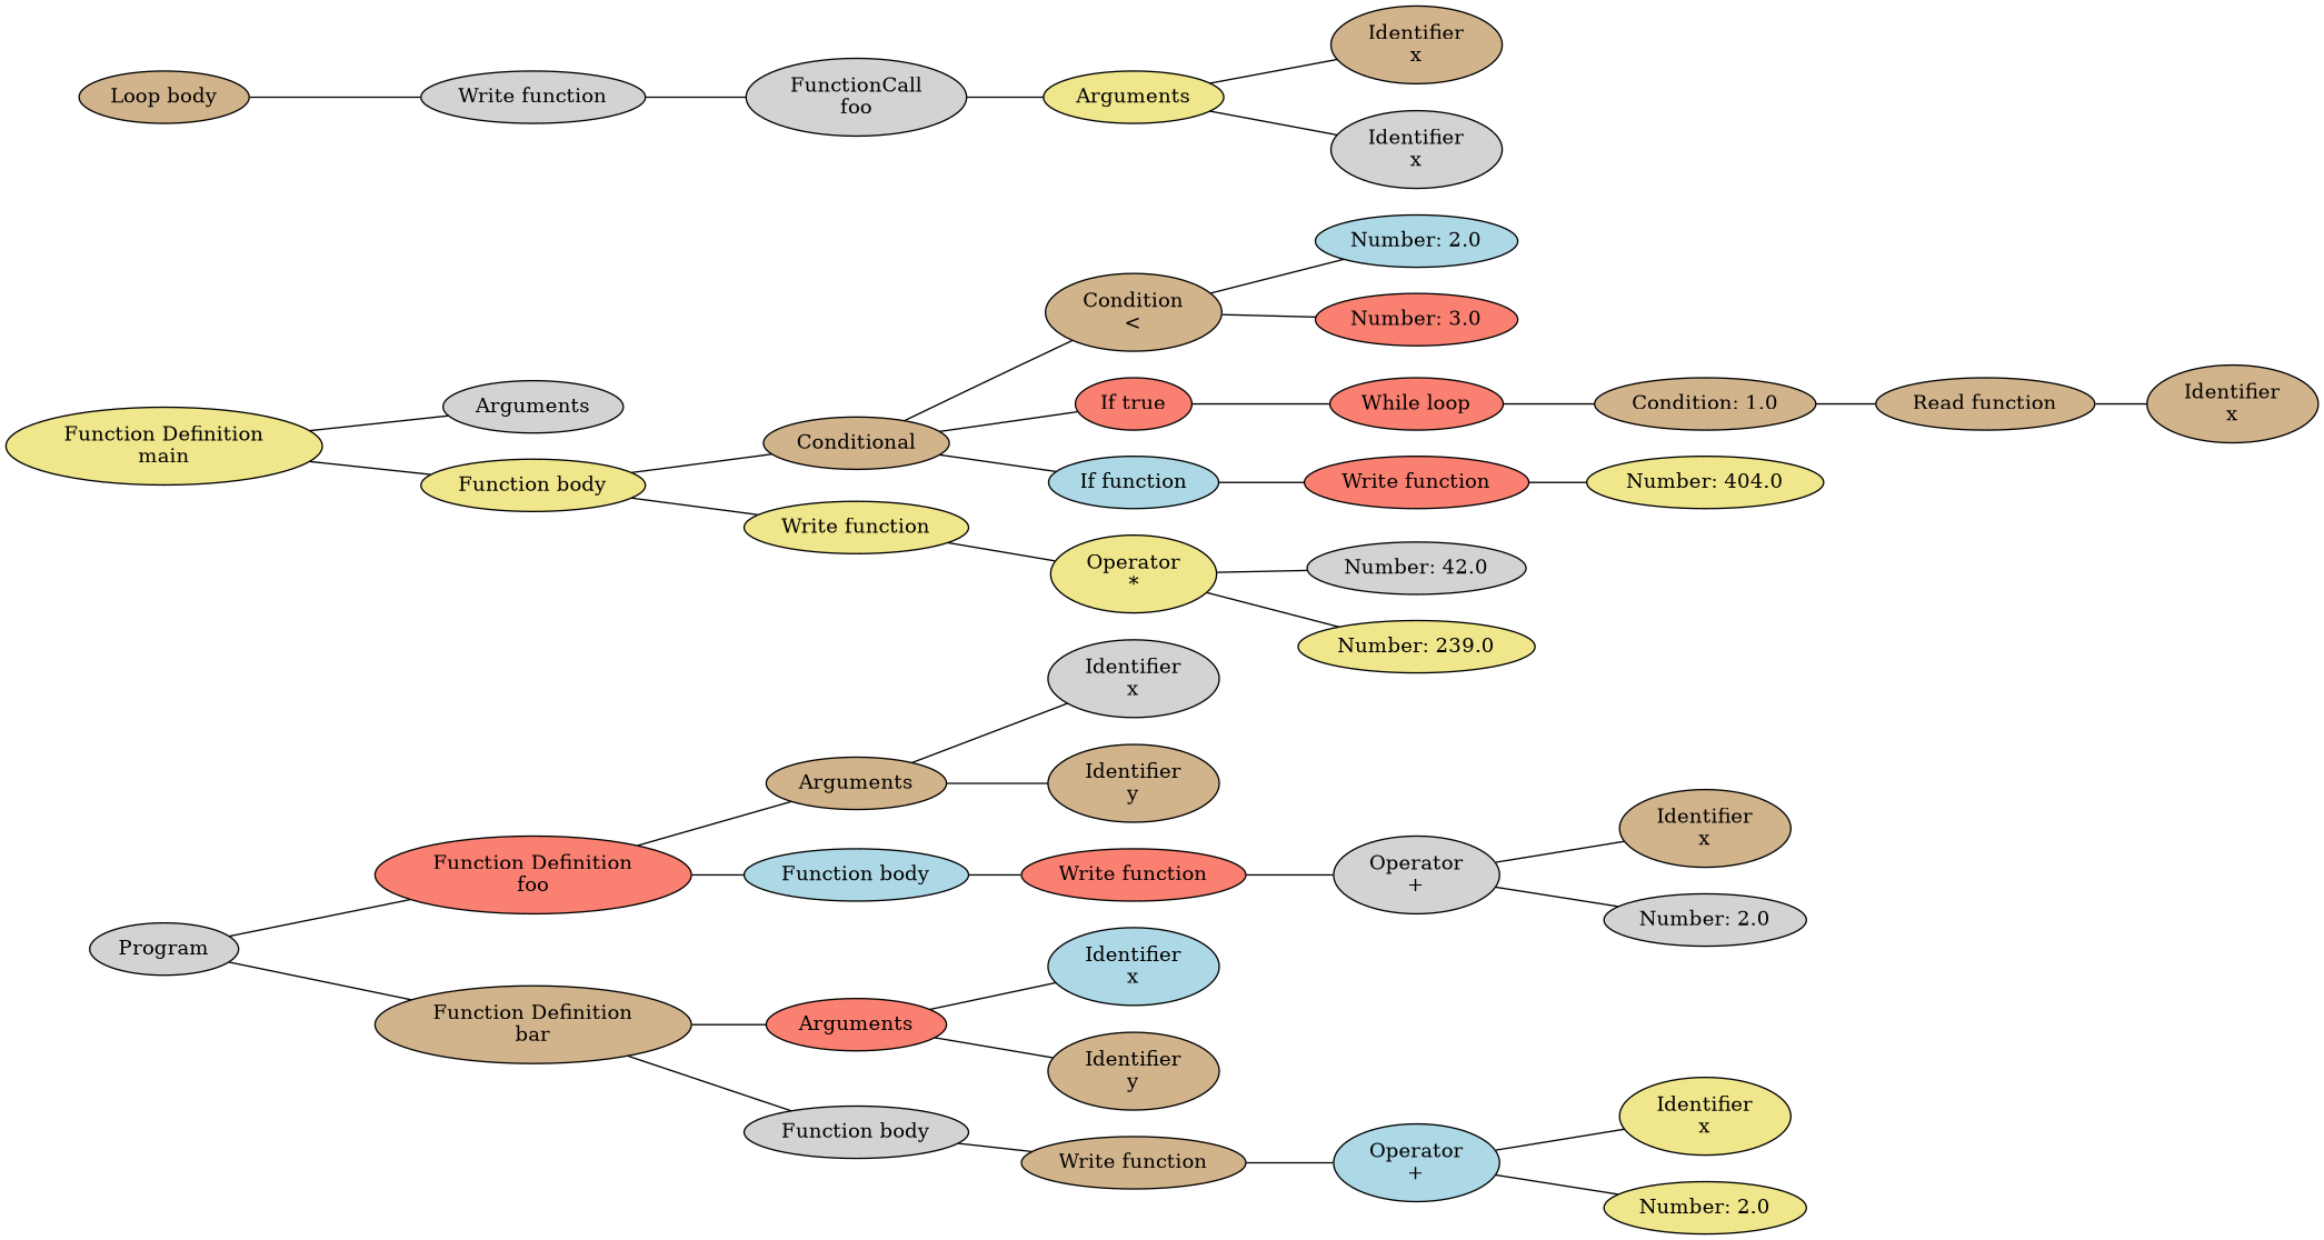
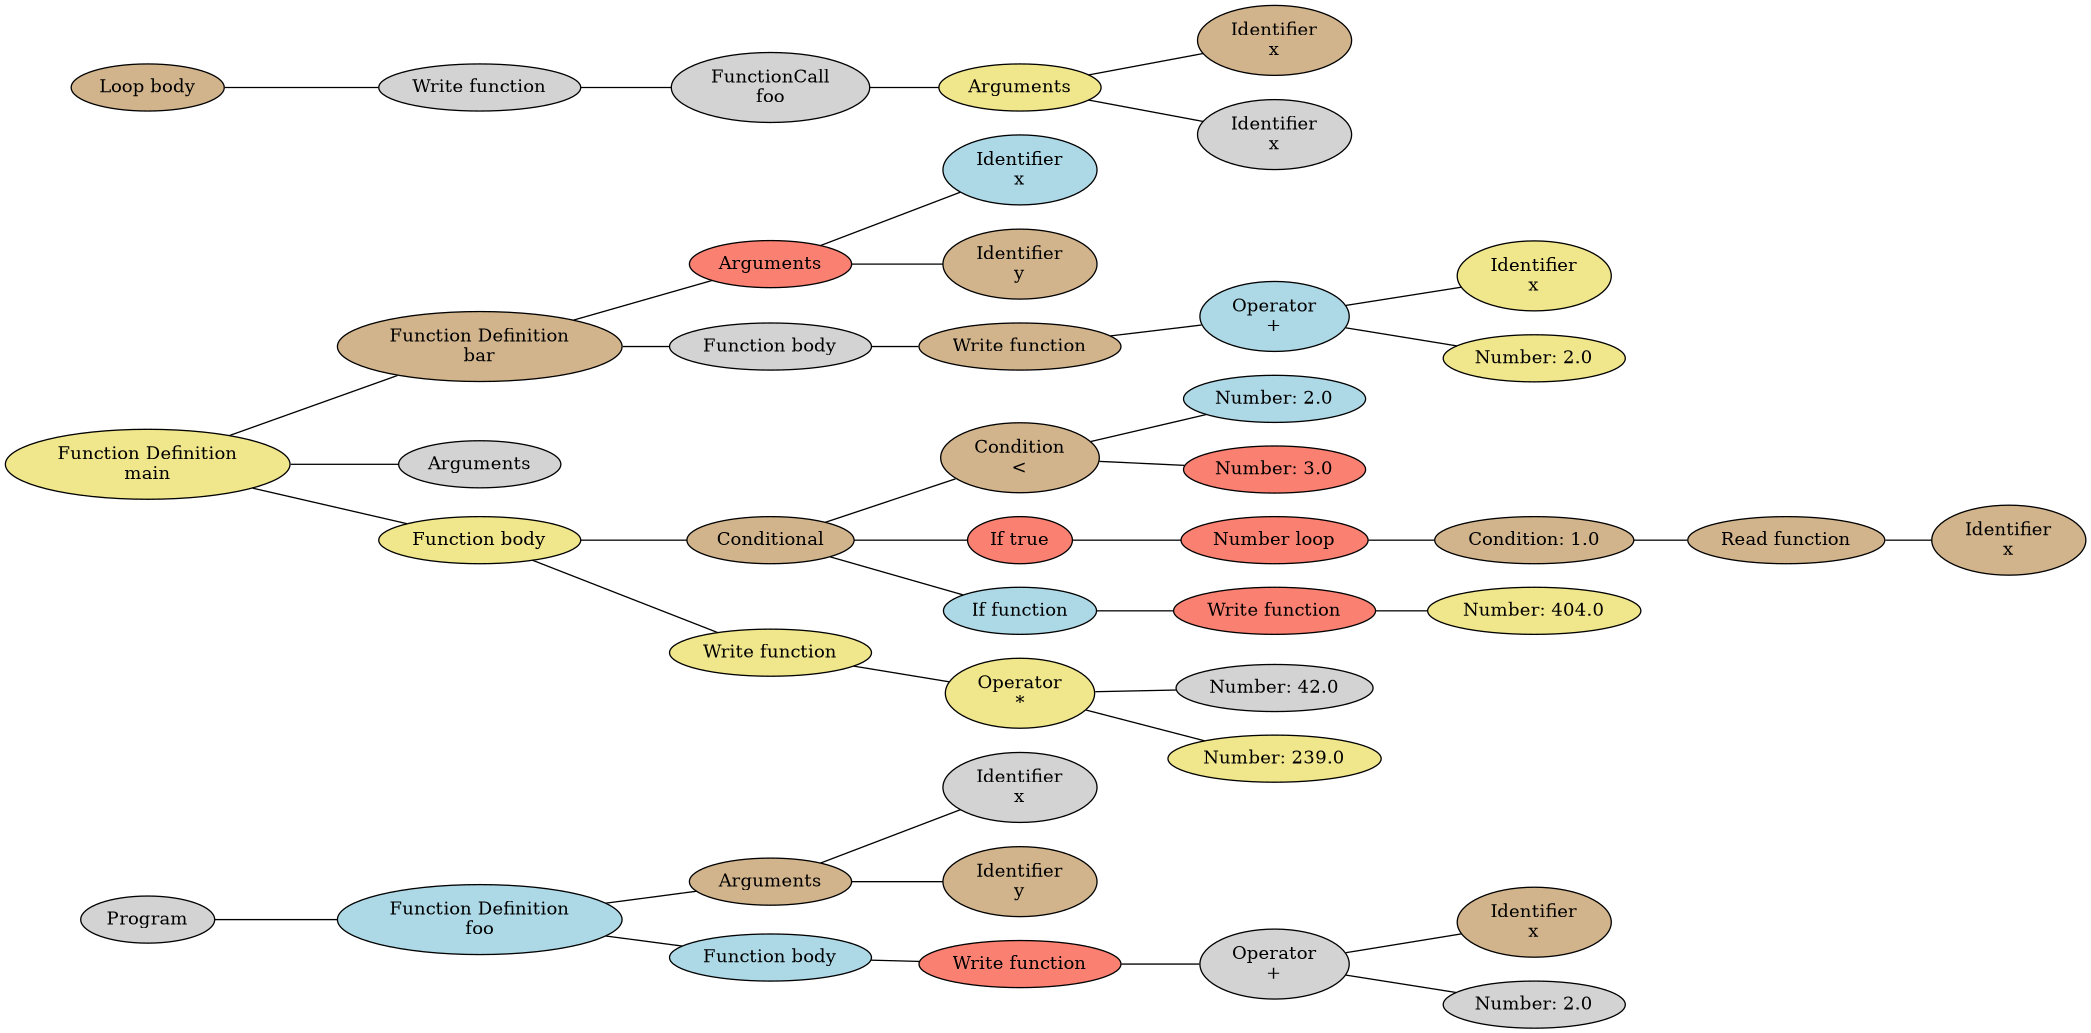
  graph {
    rankdir=LR
    node [fillcolor=tan style=filled]
    n1 [fillcolor=lightgrey label=Program]
-   n2 [fillcolor=salmon label="Function Definition\nfoo"]
+   n2 [fillcolor=lightblue label="Function Definition\nfoo"]
    n3 [label="Function Definition\nbar"]
    n4 [label=Arguments]
    n5 [fillcolor=lightblue label="Function body"]
    n6 [fillcolor=salmon label=Arguments]
    n7 [fillcolor=lightgrey label="Function body"]
    n8 [fillcolor=khaki label="Function Definition\nmain"]
    n9 [fillcolor=lightgrey label=Arguments]
    n10 [fillcolor=khaki label="Function body"]
    n11 [fillcolor=lightgrey label="Identifier\nx"]
    n12 [label="Identifier\ny"]
    n13 [fillcolor=salmon label="Write function"]
    n14 [fillcolor=lightblue label="Identifier\nx"]
    n15 [label="Identifier\ny"]
    n16 [label="Write function"]
    n17 [label=Conditional]
    n18 [fillcolor=khaki label="Write function"]
    n19 [fillcolor=lightgrey label="Operator\n+"]
    n20 [fillcolor=lightblue label="Operator\n+"]
    n21 [label="Condition\n<"]
    n22 [fillcolor=salmon label="If true"]
    n23 [fillcolor=lightblue label="If function"]
    n24 [fillcolor=khaki label="Operator\n*"]
    n25 [label="Identifier\nx"]
    n26 [fillcolor=lightgrey label="Number: 2.0"]
    n27 [fillcolor=khaki label="Identifier\nx"]
    n28 [fillcolor=khaki label="Number: 2.0"]
    n29 [fillcolor=lightblue label="Number: 2.0"]
    n30 [fillcolor=salmon label="Number: 3.0"]
-   n31 [fillcolor=salmon label="While loop"]
+   n31 [fillcolor=salmon label="Number loop"]
    n32 [fillcolor=salmon label="Write function"]
    n33 [fillcolor=lightgrey label="Number: 42.0"]
    n34 [fillcolor=khaki label="Number: 239.0"]
    n35 [label="Condition: 1.0"]
    n36 [fillcolor=khaki label="Number: 404.0"]
    n37 [label="Read function"]
    n38 [label="Loop body"]
    n39 [fillcolor=lightgrey label="Write function"]
    n40 [label="Identifier\nx"]
    n41 [fillcolor=lightgrey label="FunctionCall\nfoo"]
    n42 [fillcolor=khaki label=Arguments]
    n43 [label="Identifier\nx"]
    n44 [fillcolor=lightgrey label="Identifier\nx"]
    n1 -- n2
-   n1 -- n3
+   n8 -- n3
    n2 -- n4
    n2 -- n5
    n3 -- n6
    n3 -- n7
    n4 -- n11
    n4 -- n12
    n5 -- n13
    n6 -- n14
    n6 -- n15
    n7 -- n16
    n8 -- n9
    n8 -- n10
    n10 -- n17
    n10 -- n18
    n13 -- n19
    n16 -- n20
    n17 -- n21
    n17 -- n22
    n17 -- n23
    n18 -- n24
    n19 -- n25
    n19 -- n26
    n20 -- n27
    n20 -- n28
    n21 -- n29
    n21 -- n30
    n22 -- n31
    n23 -- n32
    n24 -- n33
    n24 -- n34
    n31 -- n35
    n32 -- n36
    n35 -- n37
    n37 -- n40
    n38 -- n39
    n39 -- n41
    n41 -- n42
    n42 -- n43
    n42 -- n44
  }
